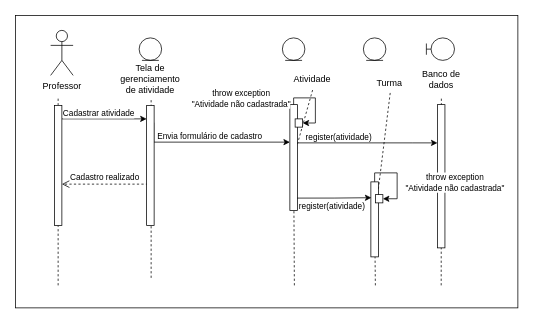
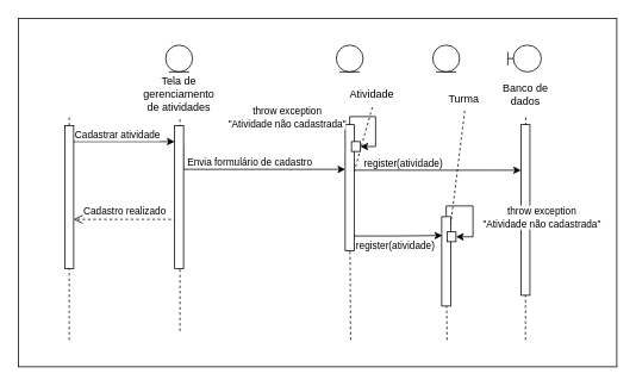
  <mxCell id="0" />
  <mxCell id="1" parent="0" />
  <mxCell id="2" value="" style="rounded=0;whiteSpace=wrap;html=1;" vertex="1" parent="1"><mxGeometry x="20" y="20" width="670" height="390" as="geometry" /></mxCell>
- <mxCell id="3" value="Professor" style="shape=umlActor;verticalLabelPosition=bottom;verticalAlign=top;html=1;outlineConnect=0;" vertex="1" parent="1"><mxGeometry x="67" y="40" width="30" height="60" as="geometry" /></mxCell>
  <mxCell id="4" value="" style="endArrow=none;dashed=1;html=1;rounded=0;" edge="1" parent="1" source="8"><mxGeometry width="50" height="50" relative="1" as="geometry"><mxPoint x="77" y="774.444" as="sourcePoint" /><mxPoint x="77" y="130" as="targetPoint" /></mxGeometry></mxCell>
  <mxCell id="5" value="" style="endArrow=none;dashed=1;html=1;rounded=0;" edge="1" parent="1" target="8"><mxGeometry width="50" height="50" relative="1" as="geometry"><mxPoint x="77" y="380" as="sourcePoint" /><mxPoint x="77" y="130" as="targetPoint" /></mxGeometry></mxCell>
  <mxCell id="6" style="edgeStyle=orthogonalEdgeStyle;rounded=0;orthogonalLoop=1;jettySize=auto;html=1;entryX=0;entryY=0.5;entryDx=0;entryDy=0;" edge="1" parent="1"><mxGeometry relative="1" as="geometry"><mxPoint x="82" y="158" as="sourcePoint" /><mxPoint x="195" y="158" as="targetPoint" /></mxGeometry></mxCell>
  <mxCell id="7" value="Cadastrar atividade" style="edgeLabel;html=1;align=center;verticalAlign=middle;resizable=0;points=[];" vertex="1" connectable="0" parent="6"><mxGeometry x="-0.209" y="4" relative="1" as="geometry"><mxPoint x="3" y="-4" as="offset" /></mxGeometry></mxCell>
  <mxCell id="8" value="" style="rounded=0;whiteSpace=wrap;html=1;" vertex="1" parent="1"><mxGeometry x="72" y="140" width="10" height="160" as="geometry" /></mxCell>
  <mxCell id="9" value="" style="ellipse;shape=umlEntity;whiteSpace=wrap;html=1;" vertex="1" parent="1"><mxGeometry x="185" y="50" width="30" height="30" as="geometry" /></mxCell>
  <mxCell id="10" value="" style="endArrow=none;dashed=1;html=1;rounded=0;" edge="1" parent="1"><mxGeometry width="50" height="50" relative="1" as="geometry"><mxPoint x="201" y="370" as="sourcePoint" /><mxPoint x="201" y="130" as="targetPoint" /></mxGeometry></mxCell>
- <mxCell id="11" value="Tela de gerenciamento de atividade" style="text;html=1;align=center;verticalAlign=middle;whiteSpace=wrap;rounded=0;" vertex="1" parent="1"><mxGeometry x="170" y="90" width="60" height="30" as="geometry" /></mxCell>
+ <mxCell id="11" value="Tela de gerenciamento de atividades" style="text;html=1;align=center;verticalAlign=middle;whiteSpace=wrap;rounded=0;" vertex="1" parent="1"><mxGeometry x="170" y="90" width="60" height="30" as="geometry" /></mxCell>
  <mxCell id="12" value="" style="ellipse;shape=umlEntity;whiteSpace=wrap;html=1;" vertex="1" parent="1"><mxGeometry x="376" y="50" width="30" height="30" as="geometry" /></mxCell>
  <mxCell id="13" value="Atividade" style="text;html=1;align=center;verticalAlign=middle;whiteSpace=wrap;rounded=0;" vertex="1" parent="1"><mxGeometry x="386" y="90" width="60" height="30" as="geometry" /></mxCell>
  <mxCell id="14" value="" style="endArrow=none;dashed=1;html=1;rounded=0;entryX=0.515;entryY=0.915;entryDx=0;entryDy=0;entryPerimeter=0;" edge="1" parent="1" source="26" target="13"><mxGeometry width="50" height="50" relative="1" as="geometry"><mxPoint x="392" y="530" as="sourcePoint" /><mxPoint x="392" y="130" as="targetPoint" /></mxGeometry></mxCell>
  <mxCell id="15" value="" style="shape=umlBoundary;whiteSpace=wrap;html=1;" vertex="1" parent="1"><mxGeometry x="568" y="50" width="37.5" height="30" as="geometry" /></mxCell>
  <mxCell id="16" value="" style="endArrow=none;dashed=1;html=1;rounded=0;" edge="1" parent="1"><mxGeometry width="50" height="50" relative="1" as="geometry"><mxPoint x="587.75" y="380" as="sourcePoint" /><mxPoint x="588" y="130" as="targetPoint" /></mxGeometry></mxCell>
  <mxCell id="17" value="" style="rounded=0;whiteSpace=wrap;html=1;" vertex="1" parent="1"><mxGeometry x="582.75" y="139" width="10" height="191" as="geometry" /></mxCell>
  <mxCell id="18" value="Banco de dados" style="text;html=1;align=center;verticalAlign=middle;whiteSpace=wrap;rounded=0;" vertex="1" parent="1"><mxGeometry x="557.75" y="90" width="60" height="30" as="geometry" /></mxCell>
  <mxCell id="19" value="Cadastro realizado" style="html=1;verticalAlign=bottom;endArrow=open;dashed=1;endSize=8;curved=0;rounded=0;entryX=1.323;entryY=0.565;entryDx=0;entryDy=0;entryPerimeter=0;" edge="1" parent="1"><mxGeometry relative="1" as="geometry"><mxPoint x="197" y="245" as="sourcePoint" /><mxPoint x="82" y="245" as="targetPoint" /></mxGeometry></mxCell>
  <mxCell id="20" style="edgeStyle=orthogonalEdgeStyle;rounded=0;orthogonalLoop=1;jettySize=auto;html=1;exitX=0.951;exitY=0.144;exitDx=0;exitDy=0;exitPerimeter=0;" edge="1" parent="1" source="22" target="26"><mxGeometry relative="1" as="geometry"><Array as="points"><mxPoint x="205" y="189" /></Array></mxGeometry></mxCell>
  <mxCell id="21" value="Envia formulário de cadastro" style="edgeLabel;html=1;align=center;verticalAlign=middle;resizable=0;points=[];" vertex="1" connectable="0" parent="20"><mxGeometry x="0.13" y="-1" relative="1" as="geometry"><mxPoint x="-17" y="-10" as="offset" /></mxGeometry></mxCell>
  <mxCell id="22" value="" style="rounded=0;whiteSpace=wrap;html=1;" vertex="1" parent="1"><mxGeometry x="195" y="140" width="10" height="160" as="geometry" /></mxCell>
  <mxCell id="23" value="" style="endArrow=none;dashed=1;html=1;rounded=0;" edge="1" parent="1" target="26"><mxGeometry width="50" height="50" relative="1" as="geometry"><mxPoint x="392" y="380" as="sourcePoint" /><mxPoint x="392" y="130" as="targetPoint" /></mxGeometry></mxCell>
  <mxCell id="24" style="edgeStyle=orthogonalEdgeStyle;rounded=0;orthogonalLoop=1;jettySize=auto;html=1;" edge="1" parent="1" source="26" target="17"><mxGeometry relative="1" as="geometry"><Array as="points"><mxPoint x="550" y="190" /><mxPoint x="550" y="190" /></Array></mxGeometry></mxCell>
  <mxCell id="25" value="register(atividade)" style="edgeLabel;html=1;align=center;verticalAlign=middle;resizable=0;points=[];" vertex="1" connectable="0" parent="24"><mxGeometry x="-0.277" y="3" relative="1" as="geometry"><mxPoint x="-14" y="-6" as="offset" /></mxGeometry></mxCell>
  <mxCell id="26" value="" style="rounded=0;whiteSpace=wrap;html=1;" vertex="1" parent="1"><mxGeometry x="386" y="139" width="10" height="141" as="geometry" /></mxCell>
  <mxCell id="27" style="edgeStyle=orthogonalEdgeStyle;rounded=0;orthogonalLoop=1;jettySize=auto;html=1;entryX=1;entryY=0.5;entryDx=0;entryDy=0;" edge="1" parent="1" source="26" target="29"><mxGeometry relative="1" as="geometry"><Array as="points"><mxPoint x="391" y="130" /><mxPoint x="420" y="130" /><mxPoint x="420" y="163" /></Array></mxGeometry></mxCell>
  <mxCell id="28" value="throw exception&lt;div&gt;&quot;Atividade não cadastrada&quot;&lt;/div&gt;" style="edgeLabel;html=1;align=center;verticalAlign=middle;resizable=0;points=[];" vertex="1" connectable="0" parent="27"><mxGeometry x="0.324" relative="1" as="geometry"><mxPoint x="-100" y="-21" as="offset" /></mxGeometry></mxCell>
  <mxCell id="29" value="" style="rounded=0;whiteSpace=wrap;html=1;" vertex="1" parent="1"><mxGeometry x="393" y="158" width="10" height="11" as="geometry" /></mxCell>
  <mxCell id="30" value="" style="ellipse;shape=umlEntity;whiteSpace=wrap;html=1;" vertex="1" parent="1"><mxGeometry x="484" y="50" width="30" height="30" as="geometry" /></mxCell>
  <mxCell id="31" value="Turma" style="text;html=1;align=center;verticalAlign=middle;whiteSpace=wrap;rounded=0;" vertex="1" parent="1"><mxGeometry x="489" y="95" width="60" height="30" as="geometry" /></mxCell>
  <mxCell id="32" value="" style="endArrow=none;dashed=1;html=1;rounded=0;entryX=0.515;entryY=0.915;entryDx=0;entryDy=0;entryPerimeter=0;" edge="1" parent="1" source="35" target="31"><mxGeometry width="50" height="50" relative="1" as="geometry"><mxPoint x="500" y="530" as="sourcePoint" /><mxPoint x="500" y="130" as="targetPoint" /></mxGeometry></mxCell>
  <mxCell id="33" value="" style="endArrow=none;dashed=1;html=1;rounded=0;" edge="1" parent="1" target="35"><mxGeometry width="50" height="50" relative="1" as="geometry"><mxPoint x="500" y="380" as="sourcePoint" /><mxPoint x="500" y="130" as="targetPoint" /></mxGeometry></mxCell>
  <mxCell id="34" style="edgeStyle=orthogonalEdgeStyle;rounded=0;orthogonalLoop=1;jettySize=auto;html=1;entryX=1;entryY=0.5;entryDx=0;entryDy=0;" edge="1" parent="1" source="35" target="36"><mxGeometry relative="1" as="geometry"><Array as="points"><mxPoint x="499" y="230" /><mxPoint x="529" y="230" /><mxPoint x="529" y="265" /></Array></mxGeometry></mxCell>
  <mxCell id="35" value="" style="rounded=0;whiteSpace=wrap;html=1;" vertex="1" parent="1"><mxGeometry x="494" y="242" width="10" height="100" as="geometry" /></mxCell>
  <mxCell id="36" value="" style="rounded=0;whiteSpace=wrap;html=1;" vertex="1" parent="1"><mxGeometry x="500" y="259" width="10" height="11" as="geometry" /></mxCell>
  <mxCell id="37" value="throw exception&lt;div&gt;&quot;Atividade não cadastrada&quot;&lt;/div&gt;" style="edgeLabel;html=1;align=center;verticalAlign=middle;resizable=0;points=[];" vertex="1" connectable="0" parent="1"><mxGeometry x="605.5" y="242" as="geometry" /></mxCell>
  <mxCell id="38" style="edgeStyle=orthogonalEdgeStyle;rounded=0;orthogonalLoop=1;jettySize=auto;html=1;entryX=0.065;entryY=0.211;entryDx=0;entryDy=0;entryPerimeter=0;exitX=0.965;exitY=0.884;exitDx=0;exitDy=0;exitPerimeter=0;" edge="1" parent="1" source="26" target="35"><mxGeometry relative="1" as="geometry" /></mxCell>
  <mxCell id="39" value="&lt;span style=&quot;font-size: 11px; text-wrap: nowrap; background-color: rgb(255, 255, 255);&quot;&gt;register(atividade)&lt;/span&gt;" style="text;html=1;align=center;verticalAlign=middle;whiteSpace=wrap;rounded=0;" vertex="1" parent="1"><mxGeometry x="420" y="259" width="45" height="30" as="geometry" /></mxCell>
